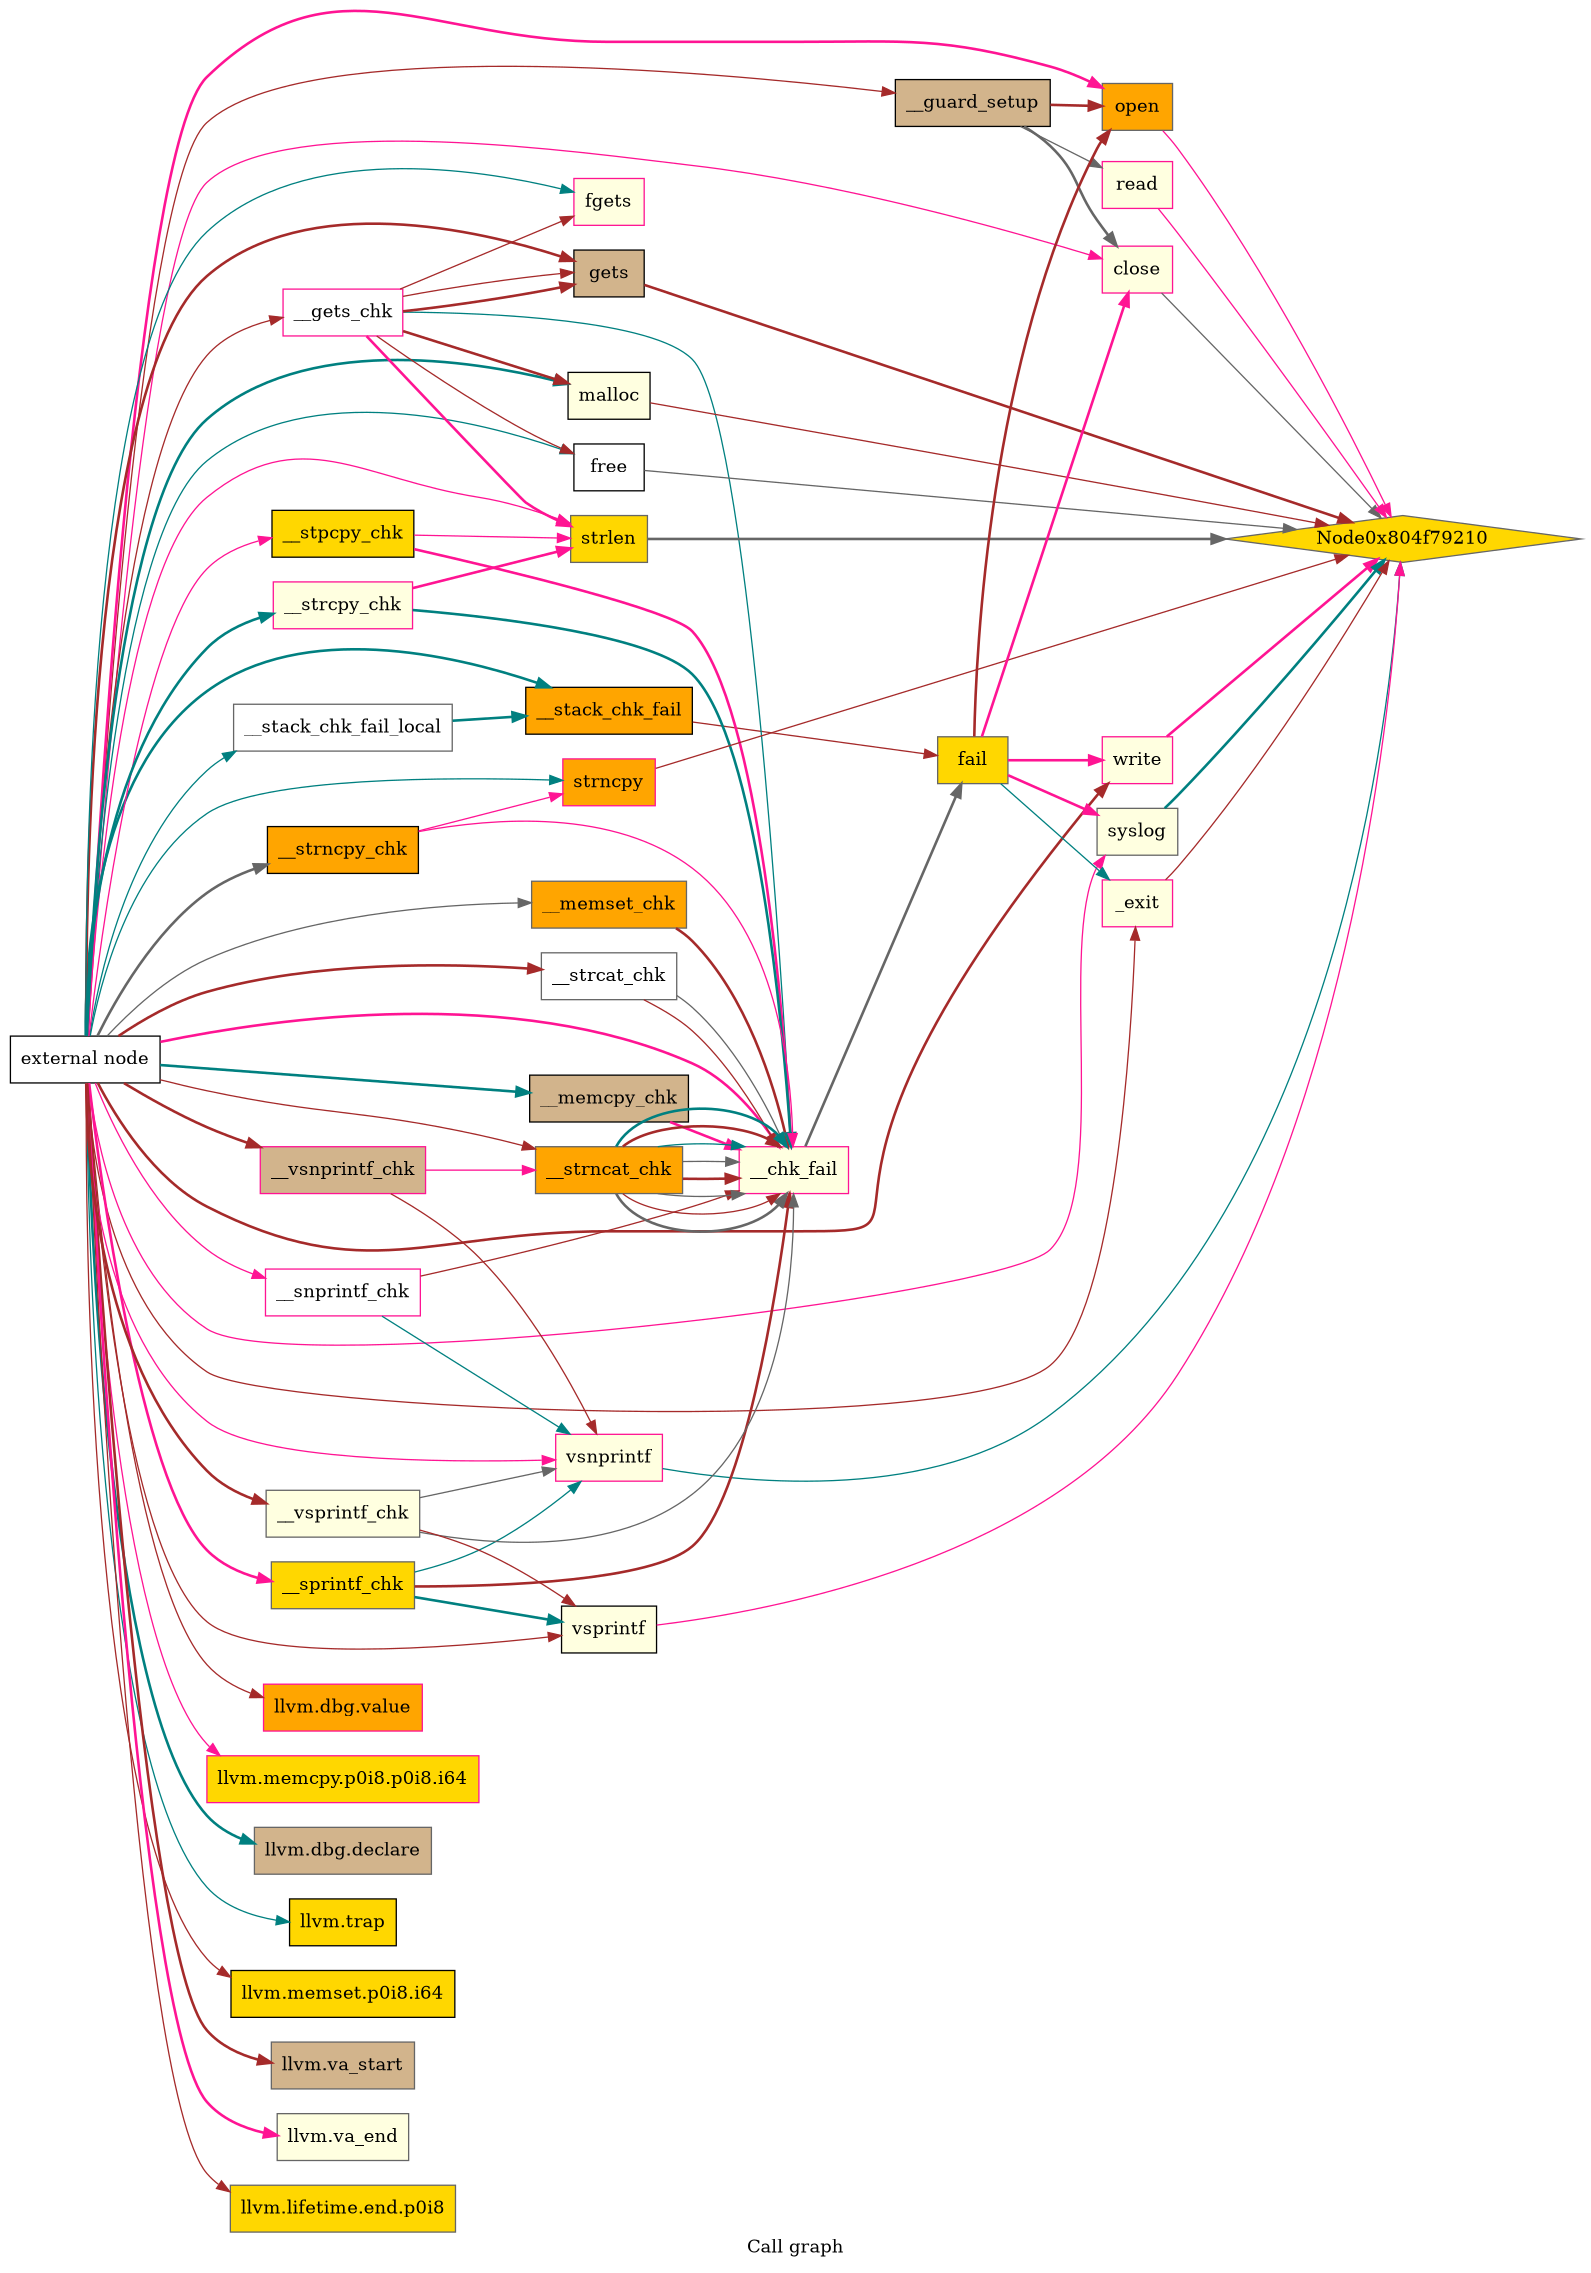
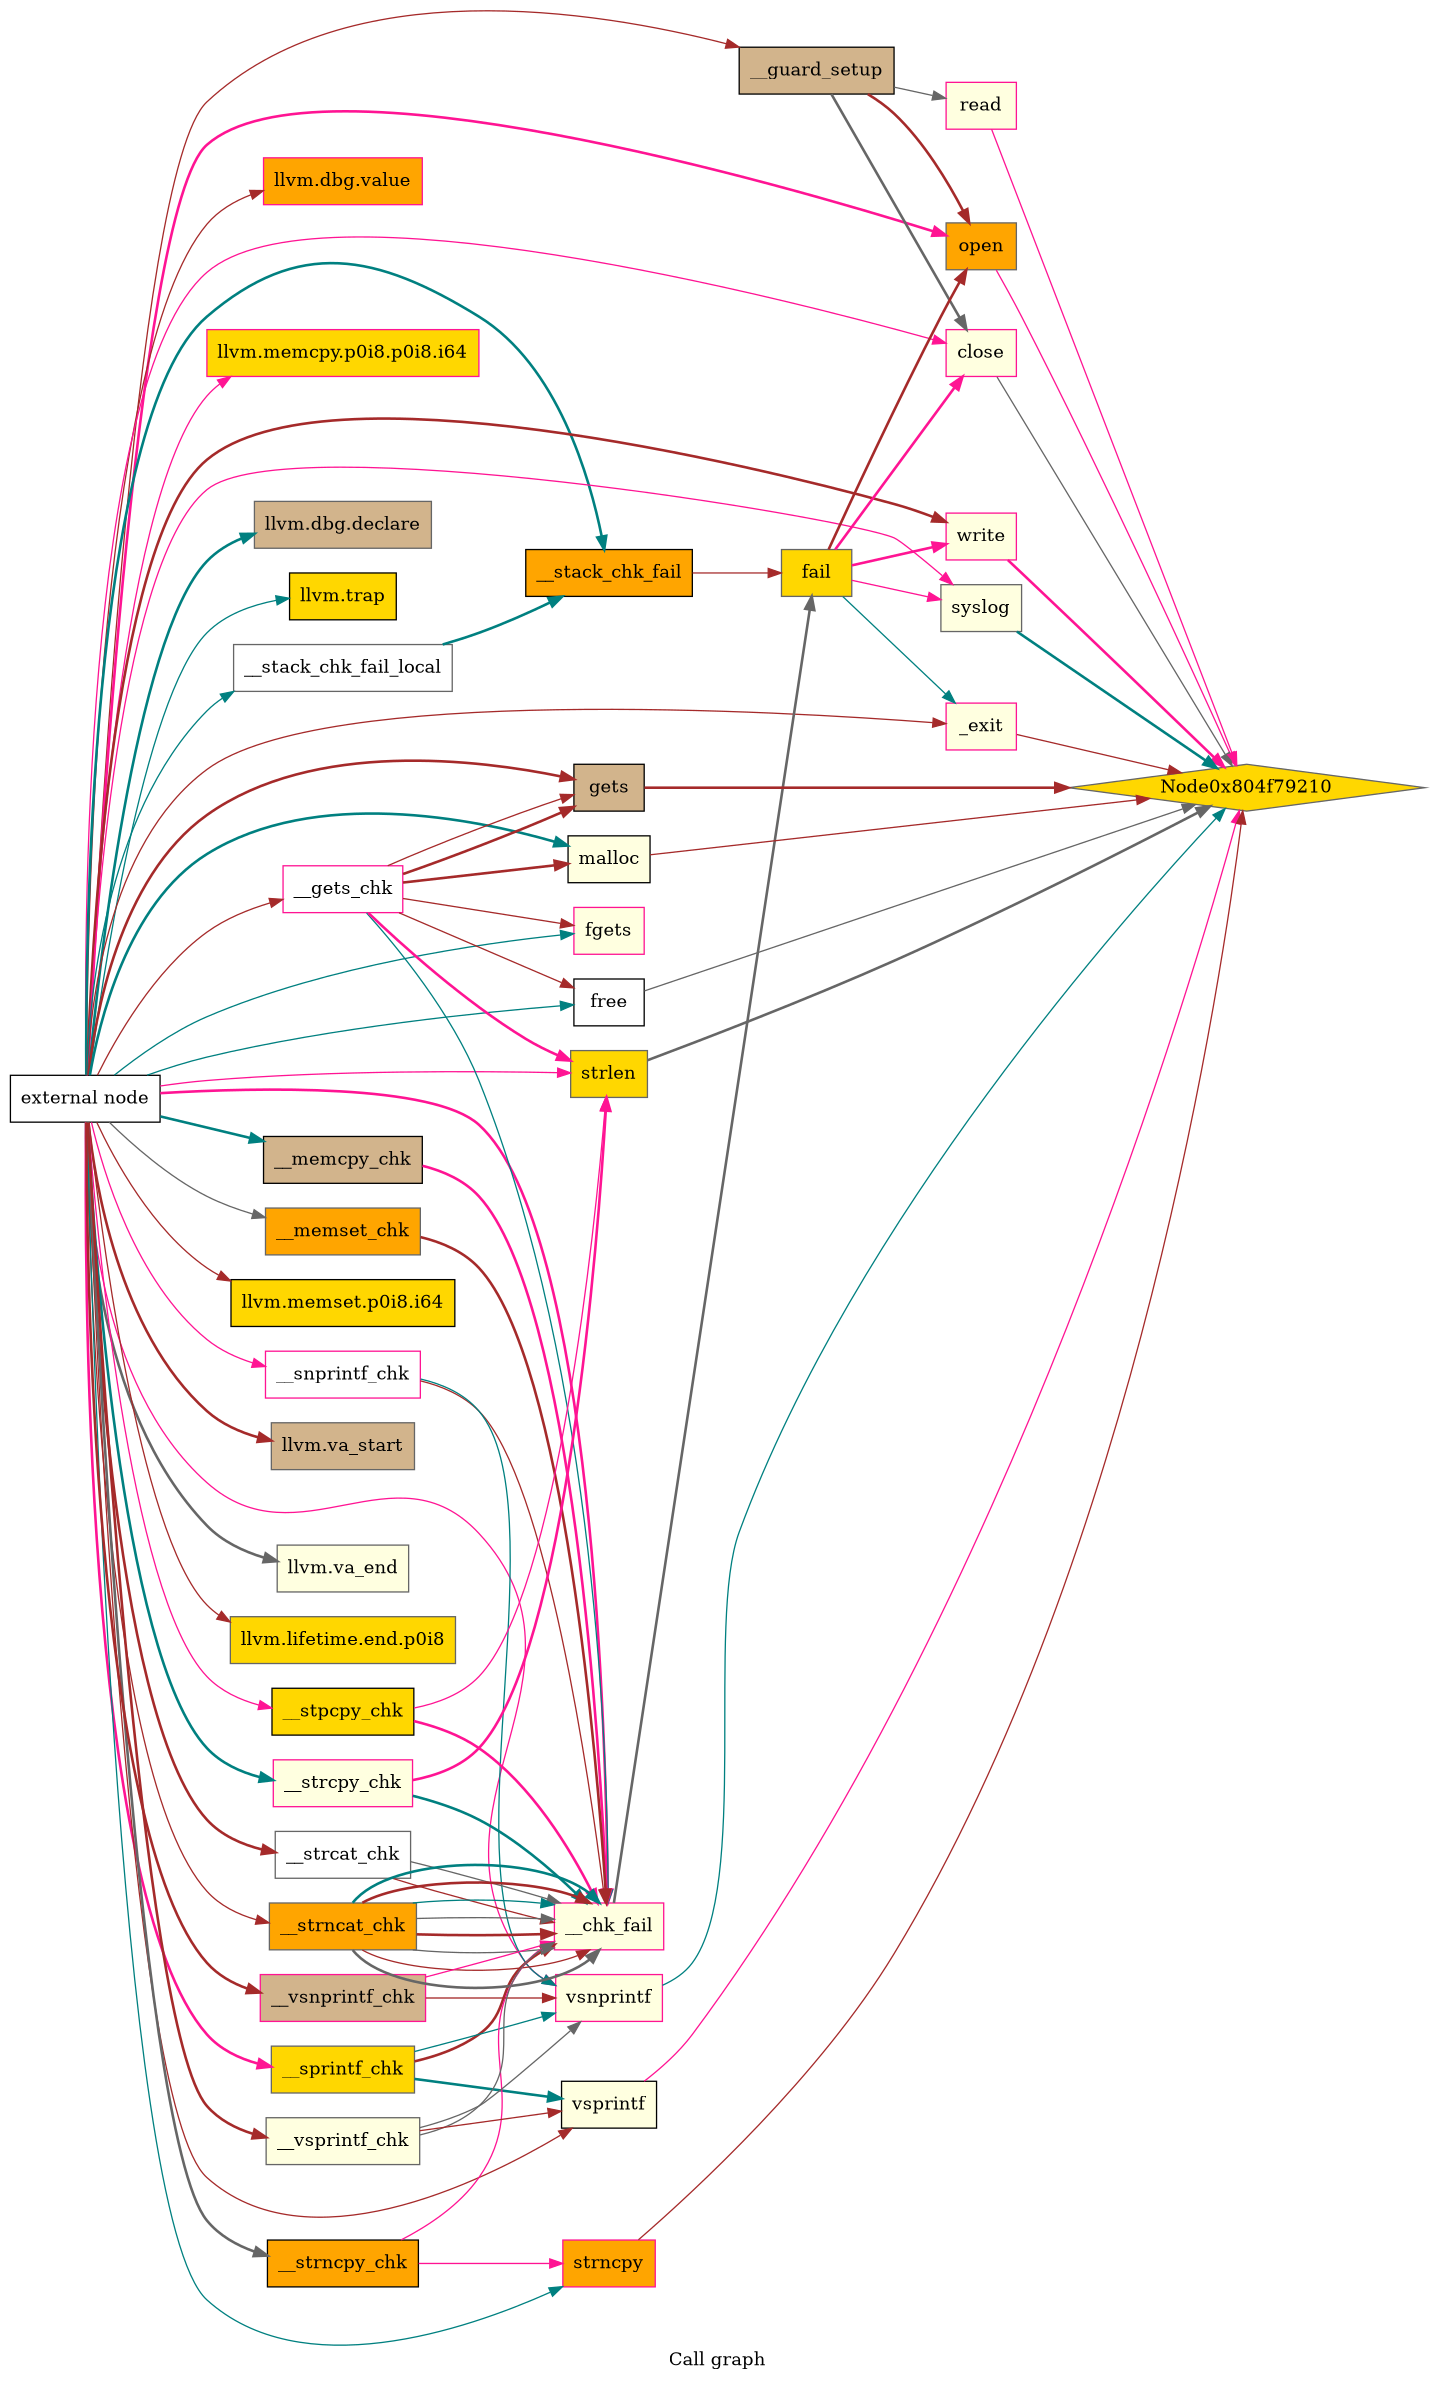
  digraph {
    label="Call graph"
    rankdir=LR
    node [color=gray40 fillcolor=lightyellow shape=record style=filled]
    edge [color=brown style=solid]
    n1 [color=black fillcolor=white label="{external node}"]
    n2 [color=black fillcolor=tan label="{__guard_setup}"]
    n3 [fillcolor=orange label="{open}"]
    n4 [color=deeppink fillcolor=orange label="{llvm.dbg.value}"]
    n5 [color=deeppink label="{close}"]
    n6 [color=black fillcolor=orange label="{__stack_chk_fail}"]
    n7 [color=deeppink fillcolor=gold label="{llvm.memcpy.p0i8.p0i8.i64}"]
    n8 [color=deeppink label="{write}"]
    n9 [label="{syslog}"]
    n10 [fillcolor=tan label="{llvm.dbg.declare}"]
    n11 [color=black fillcolor=gold label="{llvm.trap}"]
    n12 [color=deeppink label="{_exit}"]
    n13 [color=deeppink label="{__chk_fail}"]
    n14 [fillcolor=white label="{__stack_chk_fail_local}"]
    n15 [color=deeppink fillcolor=white label="{__gets_chk}"]
    n16 [color=black fillcolor=tan label="{gets}"]
    n17 [color=black label="{malloc}"]
    n18 [color=deeppink label="{fgets}"]
    n19 [fillcolor=gold label="{strlen}"]
    n20 [color=black fillcolor=white label="{free}"]
    n21 [color=black fillcolor=tan label="{__memcpy_chk}"]
    n22 [fillcolor=orange label="{__memset_chk}"]
    n23 [color=black fillcolor=gold label="{llvm.memset.p0i8.i64}"]
    n24 [color=deeppink fillcolor=white label="{__snprintf_chk}"]
    n25 [fillcolor=tan label="{llvm.va_start}"]
    n26 [color=deeppink label="{vsnprintf}"]
    n27 [label="{llvm.va_end}"]
    n28 [fillcolor=gold label="{llvm.lifetime.end.p0i8}"]
    n29 [fillcolor=gold label="{__sprintf_chk}"]
    n30 [color=black label="{vsprintf}"]
    n31 [color=black fillcolor=gold label="{__stpcpy_chk}"]
    n32 [fillcolor=white label="{__strcat_chk}"]
    n33 [color=deeppink label="{__strcpy_chk}"]
    n34 [fillcolor=orange label="{__strncat_chk}"]
    n35 [color=black fillcolor=orange label="{__strncpy_chk}"]
    n36 [color=deeppink fillcolor=orange label="{strncpy}"]
    n37 [color=deeppink fillcolor=tan label="{__vsnprintf_chk}"]
    n38 [label="{__vsprintf_chk}"]
    n39 [color=deeppink label="{read}"]
    Node0x804f79210 [fillcolor=gold shape=diamond]
    n41 [fillcolor=gold label="{fail}"]
    n1 -> n2
    n1 -> n3 [color=deeppink style=bold]
    n1 -> n4
    n1 -> n5 [color=deeppink]
    n1 -> n6 [color=teal style=bold]
    n1 -> n7 [color=deeppink]
    n1 -> n8 [style=bold]
    n1 -> n9 [color=deeppink]
    n1 -> n10 [color=teal style=bold]
    n1 -> n11 [color=teal]
    n1 -> n12
    n1 -> n13 [color=deeppink style=bold]
    n1 -> n14 [color=teal]
    n1 -> n15
    n1 -> n16 [style=bold]
    n1 -> n17 [color=teal style=bold]
    n1 -> n18 [color=teal]
    n1 -> n19 [color=deeppink]
    n1 -> n20 [color=teal]
    n1 -> n21 [color=teal style=bold]
    n1 -> n22 [color=gray40]
    n1 -> n23
    n1 -> n24 [color=deeppink]
    n1 -> n25 [style=bold]
    n1 -> n26 [color=deeppink]
-   n1 -> n27 [color=deeppink style=bold]
+   n1 -> n27 [color=gray40 style=bold]
    n1 -> n28
    n1 -> n29 [color=deeppink style=bold]
    n1 -> n30
    n1 -> n31 [color=deeppink]
    n1 -> n32 [style=bold]
    n1 -> n33 [color=teal style=bold]
    n1 -> n34
    n1 -> n35 [color=gray40 style=bold]
    n1 -> n36 [color=teal]
    n1 -> n37 [style=bold]
    n1 -> n38 [style=bold]
    n2 -> n3 [style=bold]
    n2 -> n5 [color=gray40 style=bold]
    n2 -> n39 [color=gray40]
    n3 -> Node0x804f79210 [color=deeppink]
    n5 -> Node0x804f79210 [color=gray40]
    n6 -> n41
    n8 -> Node0x804f79210 [color=deeppink style=bold]
    n9 -> Node0x804f79210 [color=teal style=bold]
    n12 -> Node0x804f79210
    n13 -> n41 [color=gray40 style=bold]
    n14 -> n6 [color=teal style=bold]
    n15 -> n13 [color=teal]
    n15 -> n16 [style=bold]
    n15 -> n16
    n15 -> n17 [style=bold]
    n15 -> n18
    n15 -> n19 [color=deeppink style=bold]
    n15 -> n20
    n16 -> Node0x804f79210 [style=bold]
    n17 -> Node0x804f79210
    n19 -> Node0x804f79210 [color=gray40 style=bold]
    n20 -> Node0x804f79210 [color=gray40]
    n21 -> n13 [color=deeppink style=bold]
    n22 -> n13 [style=bold]
    n24 -> n13
    n24 -> n26 [color=teal]
    n26 -> Node0x804f79210 [color=teal]
    n29 -> n13 [style=bold]
    n29 -> n26 [color=teal]
    n29 -> n30 [color=teal style=bold]
    n30 -> Node0x804f79210 [color=deeppink]
    n31 -> n13 [color=deeppink style=bold]
    n31 -> n19 [color=deeppink]
    n32 -> n13
    n32 -> n13 [color=gray40]
    n33 -> n13 [color=teal style=bold]
    n33 -> n19 [color=deeppink style=bold]
    n34 -> n13 [color=gray40 style=bold]
    n34 -> n13
    n34 -> n13 [color=gray40]
    n34 -> n13 [style=bold]
    n34 -> n13 [color=gray40]
    n34 -> n13 [color=teal]
    n34 -> n13 [style=bold]
    n34 -> n13 [color=teal style=bold]
    n35 -> n13 [color=deeppink]
    n35 -> n36 [color=deeppink]
    n36 -> Node0x804f79210
-   n37 -> n34 [color=deeppink]
+   n37 -> n13 [color=deeppink]
    n37 -> n26
    n38 -> n13 [color=gray40]
    n38 -> n26 [color=gray40]
    n38 -> n30
    n39 -> Node0x804f79210 [color=deeppink]
    n41 -> n3 [style=bold]
    n41 -> n5 [color=deeppink style=bold]
    n41 -> n8 [color=deeppink style=bold]
-   n41 -> n9 [color=deeppink style=bold]
+   n41 -> n9 [color=deeppink]
    n41 -> n12 [color=teal]
  }
